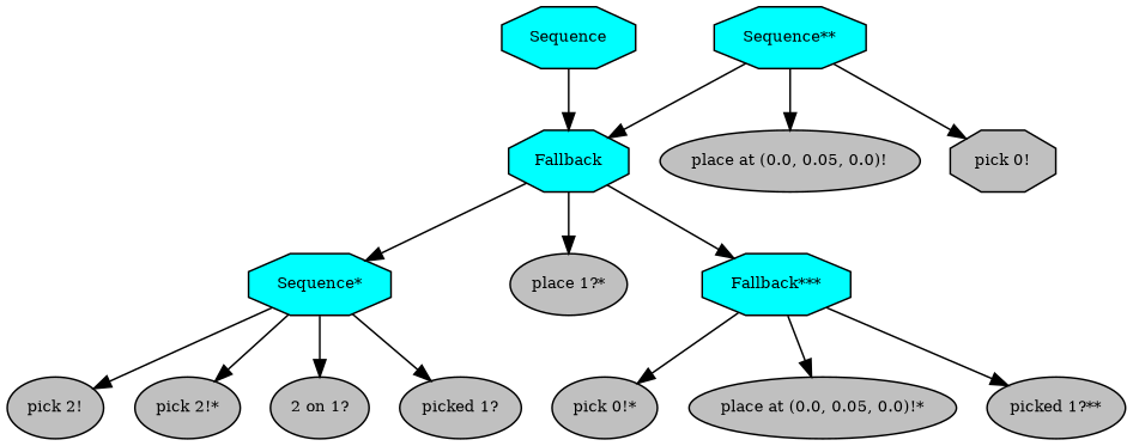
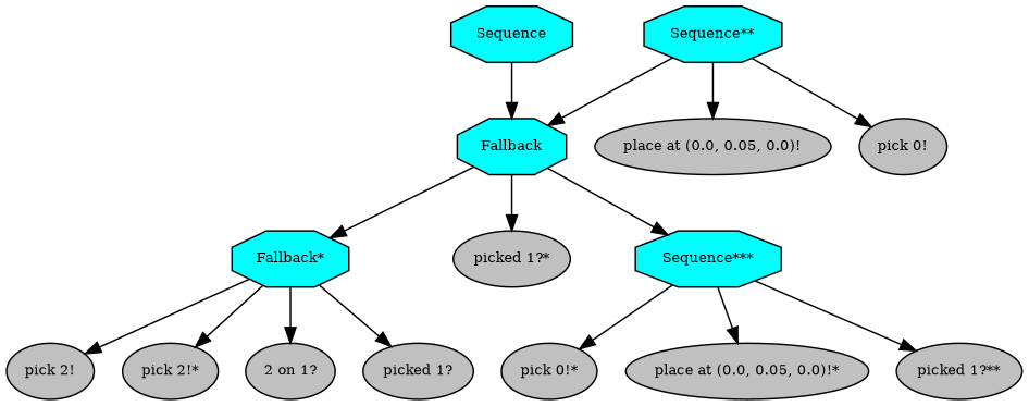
  digraph {
    fontname="times-roman"
    ordering=out
    node [fillcolor=gray fontcolor=black fontname="times-roman" fontsize=9 shape=ellipse style=filled]
    edge [fontname="times-roman"]
    n1 [fillcolor=cyan label=Sequence shape=octagon]
    n2 [fillcolor=cyan label=Fallback shape=octagon]
-   n3 [fillcolor=cyan label="Sequence*" shape=octagon]
-   n4 [label="place 1?*"]
-   n5 [fillcolor=cyan label="Fallback***" shape=octagon]
+   n3 [fillcolor=cyan label="Fallback*" shape=octagon]
+   n4 [label="picked 1?*"]
+   n5 [fillcolor=cyan label="Sequence***" shape=octagon]
    n6 [label="pick 2!"]
    n7 [label="pick 2!*"]
    n8 [label="2 on 1?"]
    n9 [label="picked 1?"]
    n10 [fillcolor=cyan label="Sequence**" shape=octagon]
    n11 [label="place at (0.0, 0.05, 0.0)!"]
-   n12 [label="pick 0!" shape=octagon]
+   n12 [label="pick 0!"]
    n13 [label="pick 0!*"]
    n14 [label="place at (0.0, 0.05, 0.0)!*"]
    n15 [label="picked 1?**"]
    n1 -> n2
    n2 -> n3
    n2 -> n4
    n2 -> n5
    n3 -> n6
    n3 -> n7
    n3 -> n8
    n3 -> n9
    n5 -> n13
    n5 -> n14
    n5 -> n15
    n10 -> n2
    n10 -> n11
    n10 -> n12
  }
